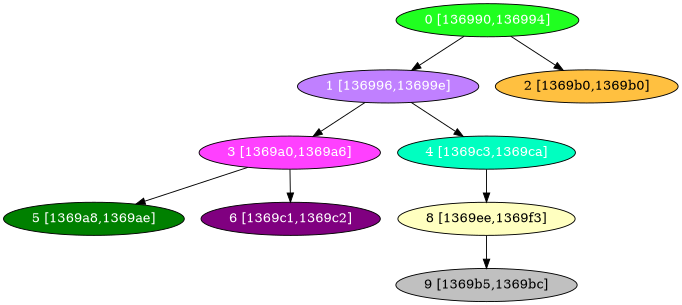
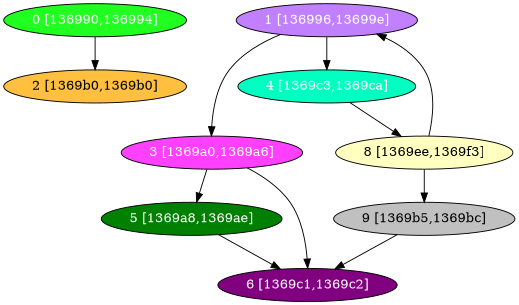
  digraph {
    node [fontcolor="#ffffff" shape=oval style=filled]
    n1 [fillcolor="#20FF20" label="0 [136990,136994]"]
    n2 [fillcolor="#C080FF" label="1 [136996,13699e]"]
    n3 [fillcolor="#FFC040" fontcolor="#000000" label="2 [1369b0,1369b0]"]
    n4 [fillcolor="#FF40FF" label="3 [1369a0,1369a6]"]
    n5 [fillcolor="#00FFC0" label="4 [1369c3,1369ca]"]
    n6 [fillcolor="#008000" label="5 [1369a8,1369ae]"]
    n7 [fillcolor="#800080" label="6 [1369c1,1369c2]"]
    n8 [fillcolor="#FFFFC0" fontcolor="#000000" label="8 [1369ee,1369f3]"]
    n9 [fillcolor="#C0C0C0" fontcolor="#000000" label="9 [1369b5,1369bc]"]
-   n1 -> n2
+   n8 -> n2
    n1 -> n3
    n2 -> n4
    n2 -> n5
    n4 -> n6
    n4 -> n7
    n5 -> n8
+   n6 -> n7
    n8 -> n9
+   n9 -> n7
  }
